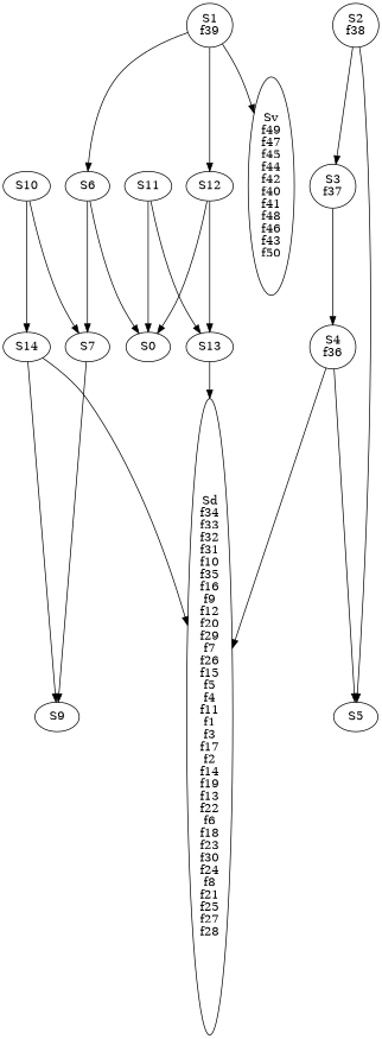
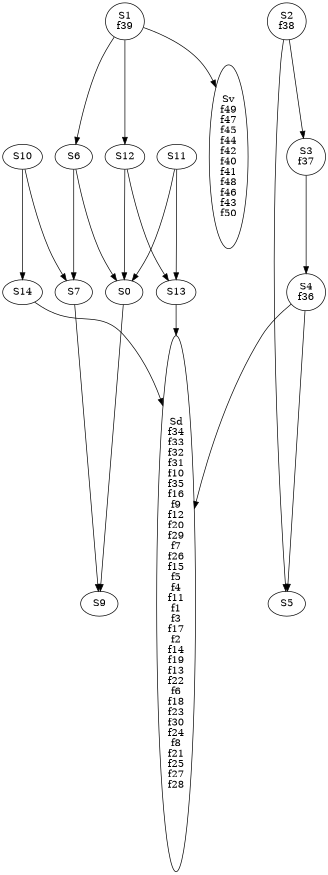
  digraph {
    n1 [label=S14]
    n2 [label=S9]
    n3 [label="Sd\nf34\nf33\nf32\nf31\nf10\nf35\nf16\nf9\nf12\nf20\nf29\nf7\nf26\nf15\nf5\nf4\nf11\nf1\nf3\nf17\nf2\nf14\nf19\nf13\nf22\nf6\nf18\nf23\nf30\nf24\nf8\nf21\nf25\nf27\nf28"]
    n4 [label=S13]
    n5 [label=S6]
    n6 [label=S7]
    n7 [label=S0]
    n8 [label="S2\nf38"]
    n9 [label="S3\nf37"]
    n10 [label=S5]
    n11 [label="S4\nf36"]
    n12 [label="S1\nf39"]
    n13 [label="Sv\nf49\nf47\nf45\nf44\nf42\nf40\nf41\nf48\nf46\nf43\nf50"]
    n14 [label=S12]
    n15 [label=S10]
    n16 [label=S11]
-   n1 -> n2
+   n7 -> n2
    n1 -> n3
    n4 -> n3
    n5 -> n6
    n5 -> n7
    n6 -> n2
    n8 -> n9
    n8 -> n10
    n9 -> n11
    n11 -> n3
    n11 -> n10
    n12 -> n5
    n12 -> n13
    n12 -> n14
    n14 -> n4
    n14 -> n7
    n15 -> n1
    n15 -> n6
    n16 -> n4
    n16 -> n7
  }
